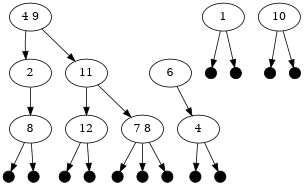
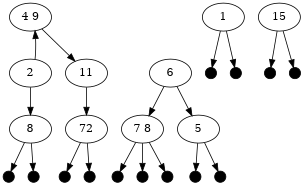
  digraph {
    node [shape=point]
    n1 [label="4 9" shape=""]
    n2 [label=2 shape=""]
    n3 [label=11 shape=""]
    n4 [label=8 shape=""]
    n5 [label=6 shape=""]
-   n6 [label=4 shape=""]
+   n6 [label=5 shape=""]
    n7 [label="7 8" shape=""]
-   n8 [label=12 shape=""]
+   n8 [label=72 shape=""]
    n9 [label=1 shape=""]
    3 [width=0.2]
    4 [width=0.2]
    6 [width=0.2]
    7 [width=0.2]
    10 [width=0.2]
    11 [width=0.2]
    13 [width=0.2]
    14 [width=0.2]
    15 [width=0.2]
-   n19 [label=10 shape=""]
+   n19 [label=15 shape=""]
    18 [width=0.2]
    19 [width=0.2]
    21 [width=0.2]
    22 [width=0.2]
-   n1 -> n2
+   n2 -> n1
    n1 -> n3
    n2 -> n4
    n3 -> n8
    n4 -> 6
    n4 -> 7
    n5 -> n6
-   n3 -> n7
+   n5 -> n7
    n6 -> 10
    n6 -> 11
    n7 -> 13
    n7 -> 14
    n7 -> 15
    n8 -> 21
    n8 -> 22
    n9 -> 3
    n9 -> 4
    n19 -> 18
    n19 -> 19
  }
